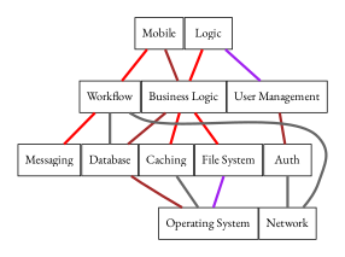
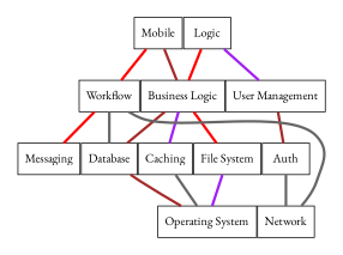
  digraph {
    fontname="EB Garamond"
    nodesep=0.0
    rankdir=TB
    style=invis
    node [fontname="EB Garamond" shape=box]
    edge [color=gray40 dir=none fontname="EB Garamond" penwidth=3]
    n1 [label="Operating System"]
    n2 [label=Network]
    Auth
    n4 [label=Database]
    n5 [label="File System"]
    n6 [label=Caching]
    n7 [label=Messaging]
    n8 [label="User Management"]
    n9 [label="Business Logic"]
    n10 [label=Workflow]
    n11 [label=Logic]
    Mobile
    subgraph cluster_1 {
      n1
      n2
    }
    subgraph cluster_2 {
      Auth
      n4
      n5
      n6
      n7
    }
    subgraph cluster_3 {
      n8
      n9
      n10
    }
    subgraph cluster_4 {
      n11
      Mobile
    }
    Auth -> n2
    n4 -> n1 [color=brown]
    n5 -> n1 [color=purple]
    n6 -> n1
    n8 -> Auth [color=brown]
    n9 -> n4 [color=brown]
    n9 -> n5 [color=red]
-   n9 -> n6 [color=red]
+   n9 -> n6 [color=purple]
    n10 -> n2
    n10 -> n4
    n10 -> n7 [color=red]
    n11 -> n8 [color=purple]
    n11 -> n9 [color=red]
    Mobile -> n9 [color=brown]
    Mobile -> n10 [color=red]
  }
